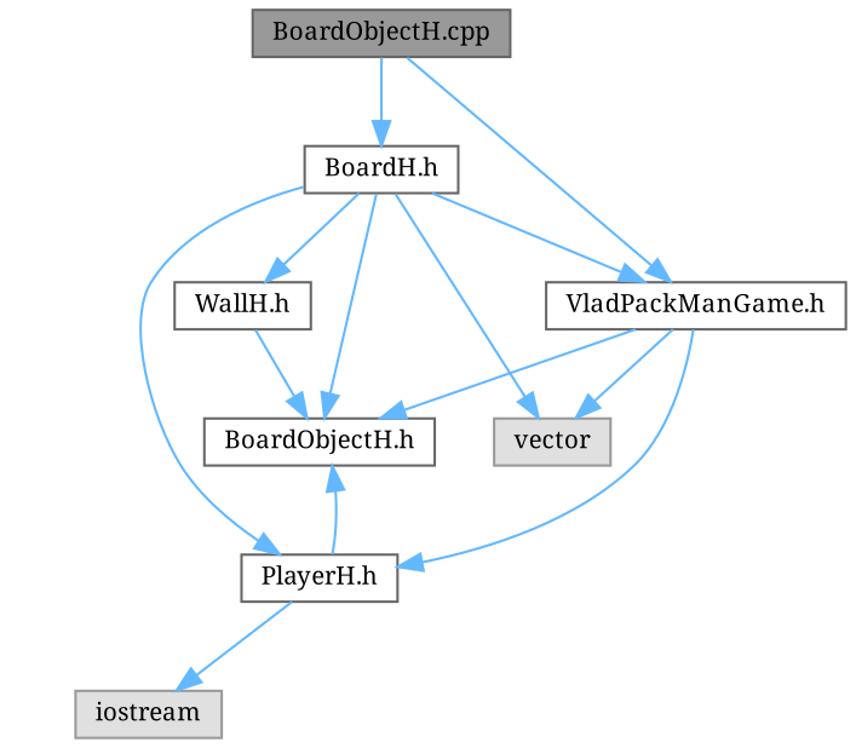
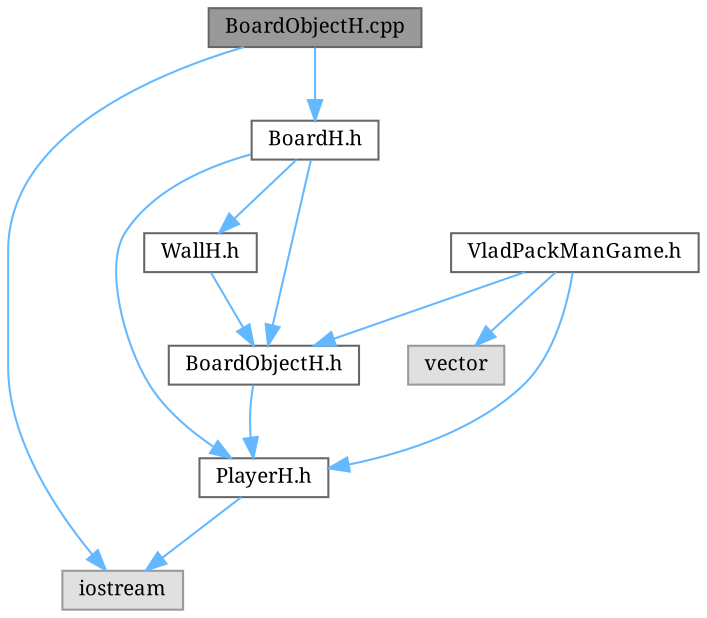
  digraph {
    fontname="Noto Serif"
    node [color=grey40 fillcolor=white fontname="Noto Serif" fontsize=10 shape=box style=filled]
    edge [color=steelblue1 fontname="Noto Serif" fontsize=10 labelfontname=Helvetica labelfontsize=10 style=solid]
    n1 [color=gray40 fillcolor=grey60 fontcolor=black height=0.2 label="BoardObjectH.cpp" width=0.4]
    n2 [color=grey60 fillcolor="#E0E0E0" height=0.2 label=iostream width=0.4]
    n3 [height=0.2 label="BoardH.h" width=0.4]
    n4 [color=grey60 fillcolor="#E0E0E0" height=0.2 label=vector width=0.4]
    n5 [height=0.2 label="BoardObjectH.h" width=0.4]
    n6 [height=0.2 label="VladPackManGame.h" width=0.4]
    n7 [height=0.2 label="PlayerH.h" width=0.4]
    n8 [height=0.2 label="WallH.h" width=0.4]
-   n1 -> n6
+   n1 -> n2
    n1 -> n3
-   n3 -> n4
    n3 -> n5
-   n3 -> n6
    n3 -> n7
    n3 -> n8
    n6 -> n4
    n6 -> n5
    n6 -> n7
    n7 -> n2
-   n7 -> n5
+   n5 -> n7
    n8 -> n5
  }
